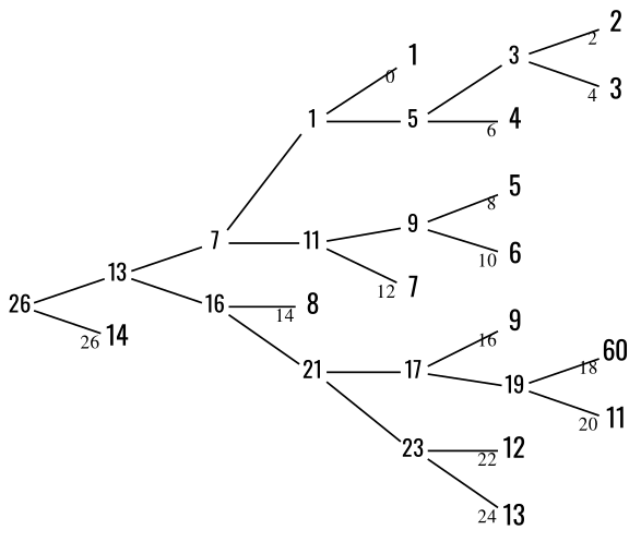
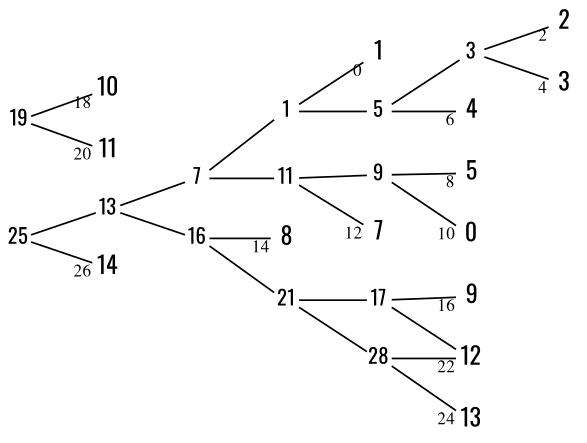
  digraph {
    fontname=Oswald
    rankdir=LR
    node [fixedsize=true fontname=Oswald fontsize=14 shape=plaintext]
    edge [arrowhead=none fontname=Oswald headclip=true labelfontname=Times labelfontsize=10]
-   n1 [fontsize=12 height=.18 label=26 width=.2]
+   n1 [fontsize=12 height=.18 label=25 width=.2]
    n2 [fontsize=12 height=.18 label=13 width=.2]
    n3 [height=.25 label=14 width=.25]
    n4 [fontsize=12 height=.18 label=7 width=.2]
    n5 [fontsize=12 height=.18 label=16 width=.2]
    n6 [fontsize=12 height=.18 label=1 width=.2]
    n7 [fontsize=12 height=.18 label=11 width=.2]
    n8 [height=.25 label=8 width=.25]
    n9 [fontsize=12 height=.18 label=21 width=.2]
    n10 [height=.25 label=1 width=.25]
    n11 [fontsize=12 height=.18 label=5 width=.2]
    n12 [fontsize=12 height=.18 label=9 width=.2]
    n13 [height=.25 label=7 width=.25]
    n14 [fontsize=12 height=.18 label=17 width=.2]
-   n15 [fontsize=12 height=.18 label=23 width=.2]
+   n15 [fontsize=12 height=.18 label=28 width=.2]
    n16 [fontsize=12 height=.18 label=3 width=.2]
    n17 [height=.25 label=4 width=.25]
    n18 [height=.25 label=5 width=.25]
-   n19 [height=.25 label=6 width=.25]
+   n19 [height=.25 label=0 width=.25]
    n20 [height=.25 label=9 width=.25]
    n21 [fontsize=12 height=.18 label=19 width=.2]
    n22 [height=.25 label=12 width=.25]
    n23 [height=.25 label=13 width=.25]
    n24 [height=.25 label=2 width=.25]
    n25 [height=.25 label=3 width=.25]
-   n26 [height=.25 label=60 width=.25]
+   n26 [height=.25 label=10 width=.25]
    n27 [height=.25 label=11 width=.25]
    n1 -> n2 [headclip="" labelfontname="" labelfontsize=""]
    n1 -> n3 [headlabel=26]
    n2 -> n4 [headclip="" labelfontname="" labelfontsize=""]
    n2 -> n5 [headclip="" labelfontname="" labelfontsize=""]
    n4 -> n6 [headclip="" labelfontname="" labelfontsize=""]
    n4 -> n7 [headclip="" labelfontname="" labelfontsize=""]
    n5 -> n8 [headlabel=14]
    n5 -> n9 [headclip="" labelfontname="" labelfontsize=""]
    n6 -> n10 [headlabel=0]
    n6 -> n11 [headclip="" labelfontname="" labelfontsize=""]
    n7 -> n12 [headclip="" labelfontname="" labelfontsize=""]
    n7 -> n13 [headlabel=12]
    n9 -> n14 [headclip="" labelfontname="" labelfontsize=""]
    n9 -> n15 [headclip="" labelfontname="" labelfontsize=""]
    n11 -> n16 [headclip="" labelfontname="" labelfontsize=""]
    n11 -> n17 [headlabel=6]
    n12 -> n18 [headlabel=8]
    n12 -> n19 [headlabel=10]
    n14 -> n20 [headlabel=16]
-   n14 -> n21 [headclip="" labelfontname="" labelfontsize=""]
+   n14 -> n22 [headclip="" labelfontname="" labelfontsize=""]
    n15 -> n22 [headlabel=22]
    n15 -> n23 [headlabel=24]
    n16 -> n24 [headlabel=2]
    n16 -> n25 [headlabel=4]
    n21 -> n26 [headlabel=18]
    n21 -> n27 [headlabel=20]
  }
